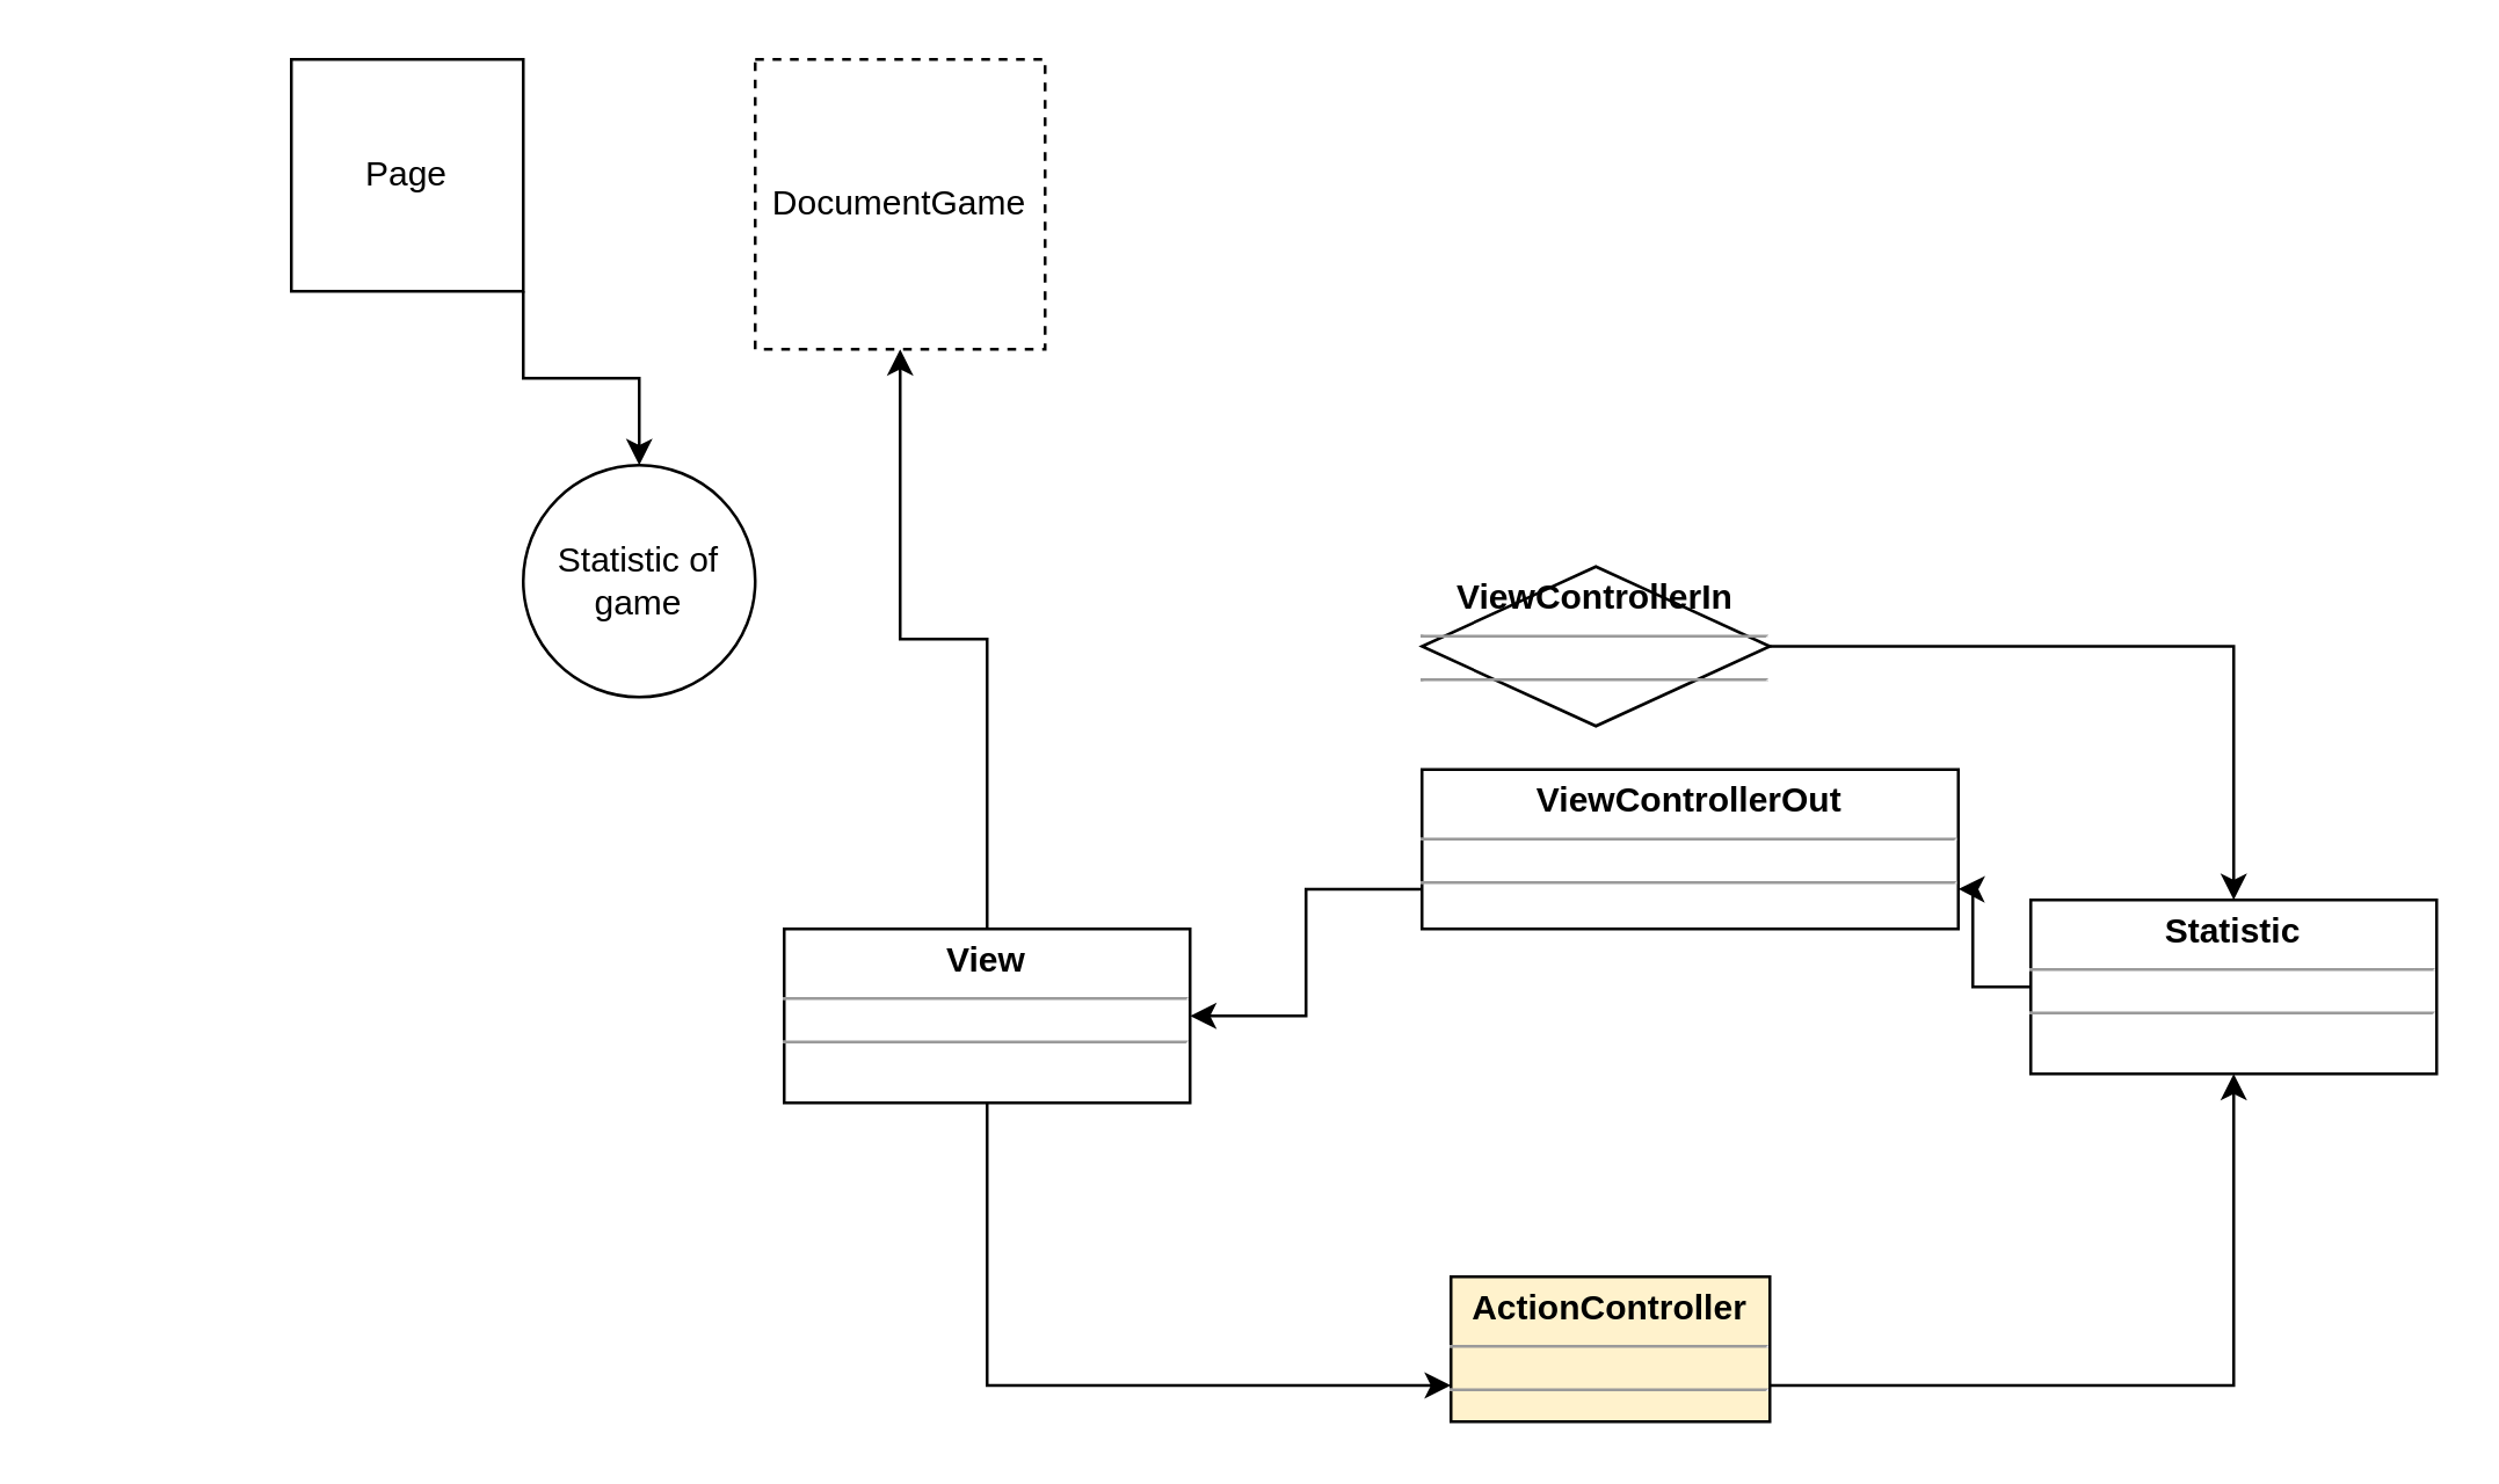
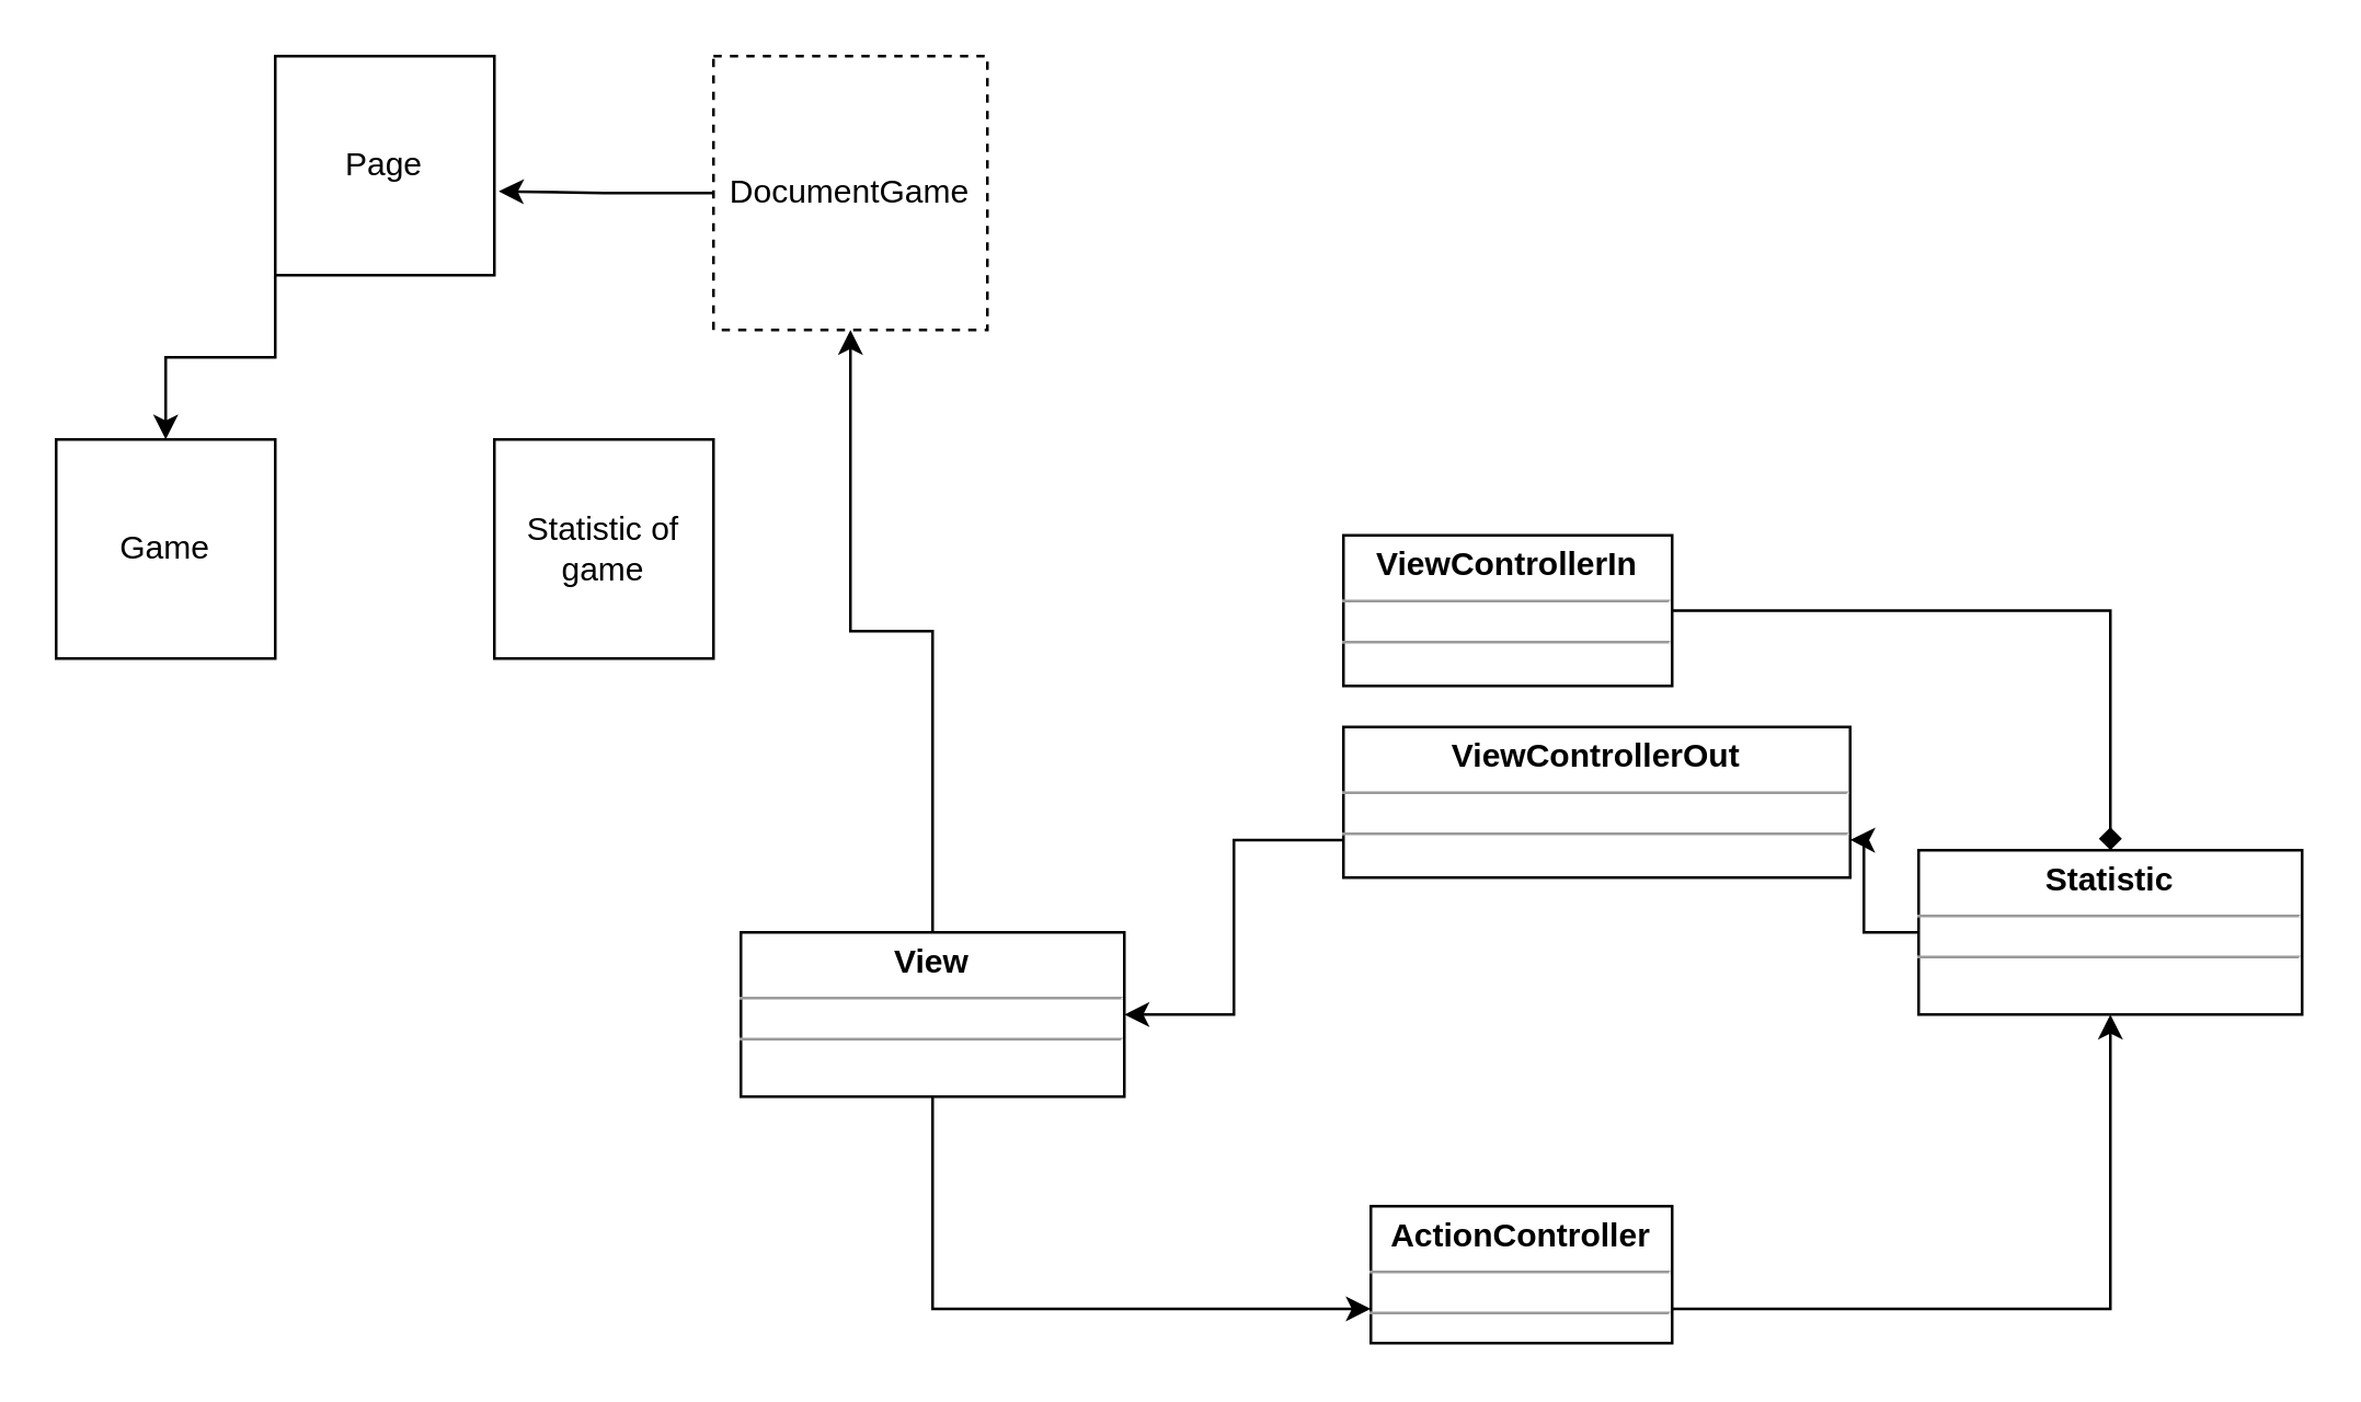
  <mxCell id="0" />
  <mxCell id="1" parent="0" />
- <mxCell id="3" style="edgeStyle=orthogonalEdgeStyle;rounded=0;orthogonalLoop=1;jettySize=auto;html=1;exitX=1;exitY=1;exitDx=0;exitDy=0;entryX=0.5;entryY=0;entryDx=0;entryDy=0;" parent="1" source="4" target="6" edge="1"><mxGeometry relative="1" as="geometry" /></mxCell>
+ <mxCell id="2" style="edgeStyle=orthogonalEdgeStyle;rounded=0;orthogonalLoop=1;jettySize=auto;html=1;exitX=0;exitY=1;exitDx=0;exitDy=0;entryX=0.5;entryY=0;entryDx=0;entryDy=0;" parent="1" source="4" target="5" edge="1"><mxGeometry relative="1" as="geometry" /></mxCell>
  <mxCell id="4" value="Page" style="whiteSpace=wrap;html=1;aspect=fixed;" parent="1" vertex="1"><mxGeometry x="100" width="80" height="80" as="geometry" y="20" /></mxCell>
- <mxCell id="6" value="Statistic of game" style="ellipse;whiteSpace=wrap;html=1;aspect=fixed;" parent="1" vertex="1"><mxGeometry x="180" y="160" width="80" height="80" as="geometry" /></mxCell>
+ <mxCell id="5" value="Game" style="whiteSpace=wrap;html=1;aspect=fixed;" parent="1" vertex="1"><mxGeometry y="160" width="80" height="80" as="geometry" x="20" /></mxCell>
+ <mxCell id="6" value="Statistic of game" style="whiteSpace=wrap;html=1;aspect=fixed;" parent="1" vertex="1"><mxGeometry x="180" y="160" width="80" height="80" as="geometry" /></mxCell>
  <mxCell id="7" style="edgeStyle=orthogonalEdgeStyle;rounded=0;orthogonalLoop=1;jettySize=auto;html=1;exitX=0;exitY=0.5;exitDx=0;exitDy=0;entryX=1;entryY=0.75;entryDx=0;entryDy=0;" edge="1" parent="1" source="8" target="19"><mxGeometry relative="1" as="geometry" /></mxCell>
  <mxCell id="8" value="&lt;p style=&quot;margin:0px;margin-top:4px;text-align:center;&quot;&gt;&lt;b&gt;Statistic&lt;/b&gt;&lt;/p&gt;&lt;hr size=&quot;1&quot;&gt;&lt;div style=&quot;height:2px;&quot;&gt;&lt;/div&gt;&lt;hr size=&quot;1&quot;&gt;&lt;div style=&quot;height:2px;&quot;&gt;&lt;/div&gt;" style="verticalAlign=top;align=left;overflow=fill;fontSize=12;fontFamily=Helvetica;html=1;whiteSpace=wrap;" parent="1" vertex="1"><mxGeometry x="700" y="310" width="140" height="60" as="geometry" /></mxCell>
- <mxCell id="9" style="edgeStyle=orthogonalEdgeStyle;rounded=0;orthogonalLoop=1;jettySize=auto;html=1;exitX=1;exitY=0.5;exitDx=0;exitDy=0;entryX=0.5;entryY=0;entryDx=0;entryDy=0;" edge="1" parent="1" source="10" target="8"><mxGeometry relative="1" as="geometry" /></mxCell>
- <mxCell id="10" value="&lt;p style=&quot;margin:0px;margin-top:4px;text-align:center;&quot;&gt;&lt;b&gt;ViewControllerIn&lt;/b&gt;&lt;/p&gt;&lt;hr size=&quot;1&quot;&gt;&lt;div style=&quot;height:2px;&quot;&gt;&lt;/div&gt;&lt;hr size=&quot;1&quot;&gt;&lt;div style=&quot;height:2px;&quot;&gt;&lt;/div&gt;" style="rhombus;verticalAlign=top;align=left;overflow=fill;fontSize=12;fontFamily=Helvetica;html=1;whiteSpace=wrap;" parent="1" vertex="1"><mxGeometry x="490" y="195" width="120" height="55" as="geometry" /></mxCell>
+ <mxCell id="9" style="edgeStyle=orthogonalEdgeStyle;rounded=0;orthogonalLoop=1;jettySize=auto;html=1;exitX=1;exitY=0.5;exitDx=0;exitDy=0;entryX=0.5;entryY=0;entryDx=0;entryDy=0;endArrow=diamond;" edge="1" parent="1" source="10" target="8"><mxGeometry relative="1" as="geometry" /></mxCell>
+ <mxCell id="10" value="&lt;p style=&quot;margin:0px;margin-top:4px;text-align:center;&quot;&gt;&lt;b&gt;ViewControllerIn&lt;/b&gt;&lt;/p&gt;&lt;hr size=&quot;1&quot;&gt;&lt;div style=&quot;height:2px;&quot;&gt;&lt;/div&gt;&lt;hr size=&quot;1&quot;&gt;&lt;div style=&quot;height:2px;&quot;&gt;&lt;/div&gt;" style="verticalAlign=top;align=left;overflow=fill;fontSize=12;fontFamily=Helvetica;html=1;whiteSpace=wrap;" parent="1" vertex="1"><mxGeometry x="490" y="195" width="120" height="55" as="geometry" /></mxCell>
  <mxCell id="11" style="edgeStyle=orthogonalEdgeStyle;rounded=0;orthogonalLoop=1;jettySize=auto;html=1;exitX=0.5;exitY=0;exitDx=0;exitDy=0;" edge="1" parent="1" source="13" target="15"><mxGeometry relative="1" as="geometry" /></mxCell>
  <mxCell id="12" style="edgeStyle=orthogonalEdgeStyle;rounded=0;orthogonalLoop=1;jettySize=auto;html=1;exitX=0.5;exitY=1;exitDx=0;exitDy=0;entryX=0;entryY=0.75;entryDx=0;entryDy=0;" edge="1" parent="1" source="13" target="17"><mxGeometry relative="1" as="geometry" /></mxCell>
- <mxCell id="13" value="&lt;p style=&quot;margin:0px;margin-top:4px;text-align:center;&quot;&gt;&lt;b&gt;View&lt;/b&gt;&lt;/p&gt;&lt;hr size=&quot;1&quot;&gt;&lt;div style=&quot;height:2px;&quot;&gt;&lt;/div&gt;&lt;hr size=&quot;1&quot;&gt;&lt;div style=&quot;height:2px;&quot;&gt;&lt;/div&gt;" style="verticalAlign=top;align=left;overflow=fill;fontSize=12;fontFamily=Helvetica;html=1;whiteSpace=wrap;" parent="1" vertex="1"><mxGeometry x="270" y="320" width="140" height="60" as="geometry" /></mxCell>
+ <mxCell id="13" value="&lt;p style=&quot;margin:0px;margin-top:4px;text-align:center;&quot;&gt;&lt;b&gt;View&lt;/b&gt;&lt;/p&gt;&lt;hr size=&quot;1&quot;&gt;&lt;div style=&quot;height:2px;&quot;&gt;&lt;/div&gt;&lt;hr size=&quot;1&quot;&gt;&lt;div style=&quot;height:2px;&quot;&gt;&lt;/div&gt;" style="verticalAlign=top;align=left;overflow=fill;fontSize=12;fontFamily=Helvetica;html=1;whiteSpace=wrap;" parent="1" vertex="1"><mxGeometry x="270" y="340" width="140" height="60" as="geometry" /></mxCell>
+ <mxCell id="14" style="edgeStyle=orthogonalEdgeStyle;rounded=0;orthogonalLoop=1;jettySize=auto;html=1;entryX=1.02;entryY=0.617;entryDx=0;entryDy=0;entryPerimeter=0;" parent="1" source="15" target="4" edge="1"><mxGeometry relative="1" as="geometry" /></mxCell>
  <mxCell id="15" value="DocumentGame" style="whiteSpace=wrap;html=1;aspect=fixed;dashed=1;" parent="1" vertex="1"><mxGeometry x="260" width="100" height="100" as="geometry" y="20" /></mxCell>
  <mxCell id="16" style="edgeStyle=orthogonalEdgeStyle;rounded=0;orthogonalLoop=1;jettySize=auto;html=1;exitX=1;exitY=0.75;exitDx=0;exitDy=0;entryX=0.5;entryY=1;entryDx=0;entryDy=0;" edge="1" parent="1" source="17" target="8"><mxGeometry relative="1" as="geometry" /></mxCell>
- <mxCell id="17" value="&lt;p style=&quot;margin:0px;margin-top:4px;text-align:center;&quot;&gt;&lt;b&gt;ActionController&lt;/b&gt;&lt;/p&gt;&lt;hr size=&quot;1&quot;&gt;&lt;div style=&quot;height:2px;&quot;&gt;&lt;/div&gt;&lt;hr size=&quot;1&quot;&gt;&lt;div style=&quot;height:2px;&quot;&gt;&lt;/div&gt;" style="verticalAlign=top;align=left;overflow=fill;fontSize=12;fontFamily=Helvetica;html=1;whiteSpace=wrap;fillColor=#fff2cc;" parent="1" vertex="1"><mxGeometry x="500" y="440" width="110" height="50" as="geometry" /></mxCell>
+ <mxCell id="17" value="&lt;p style=&quot;margin:0px;margin-top:4px;text-align:center;&quot;&gt;&lt;b&gt;ActionController&lt;/b&gt;&lt;/p&gt;&lt;hr size=&quot;1&quot;&gt;&lt;div style=&quot;height:2px;&quot;&gt;&lt;/div&gt;&lt;hr size=&quot;1&quot;&gt;&lt;div style=&quot;height:2px;&quot;&gt;&lt;/div&gt;" style="verticalAlign=top;align=left;overflow=fill;fontSize=12;fontFamily=Helvetica;html=1;whiteSpace=wrap;" parent="1" vertex="1"><mxGeometry x="500" y="440" width="110" height="50" as="geometry" /></mxCell>
  <mxCell id="18" style="edgeStyle=orthogonalEdgeStyle;rounded=0;orthogonalLoop=1;jettySize=auto;html=1;exitX=0;exitY=0.75;exitDx=0;exitDy=0;entryX=1;entryY=0.5;entryDx=0;entryDy=0;" edge="1" parent="1" source="19" target="13"><mxGeometry relative="1" as="geometry" /></mxCell>
  <mxCell id="19" value="&lt;p style=&quot;margin:0px;margin-top:4px;text-align:center;&quot;&gt;&lt;b&gt;ViewControllerOut&lt;/b&gt;&lt;/p&gt;&lt;hr size=&quot;1&quot;&gt;&lt;div style=&quot;height:2px;&quot;&gt;&lt;/div&gt;&lt;hr size=&quot;1&quot;&gt;&lt;div style=&quot;height:2px;&quot;&gt;&lt;/div&gt;" style="verticalAlign=top;align=left;overflow=fill;fontSize=12;fontFamily=Helvetica;html=1;whiteSpace=wrap;" vertex="1" parent="1"><mxGeometry x="490" y="265" width="185" height="55" as="geometry" /></mxCell>
